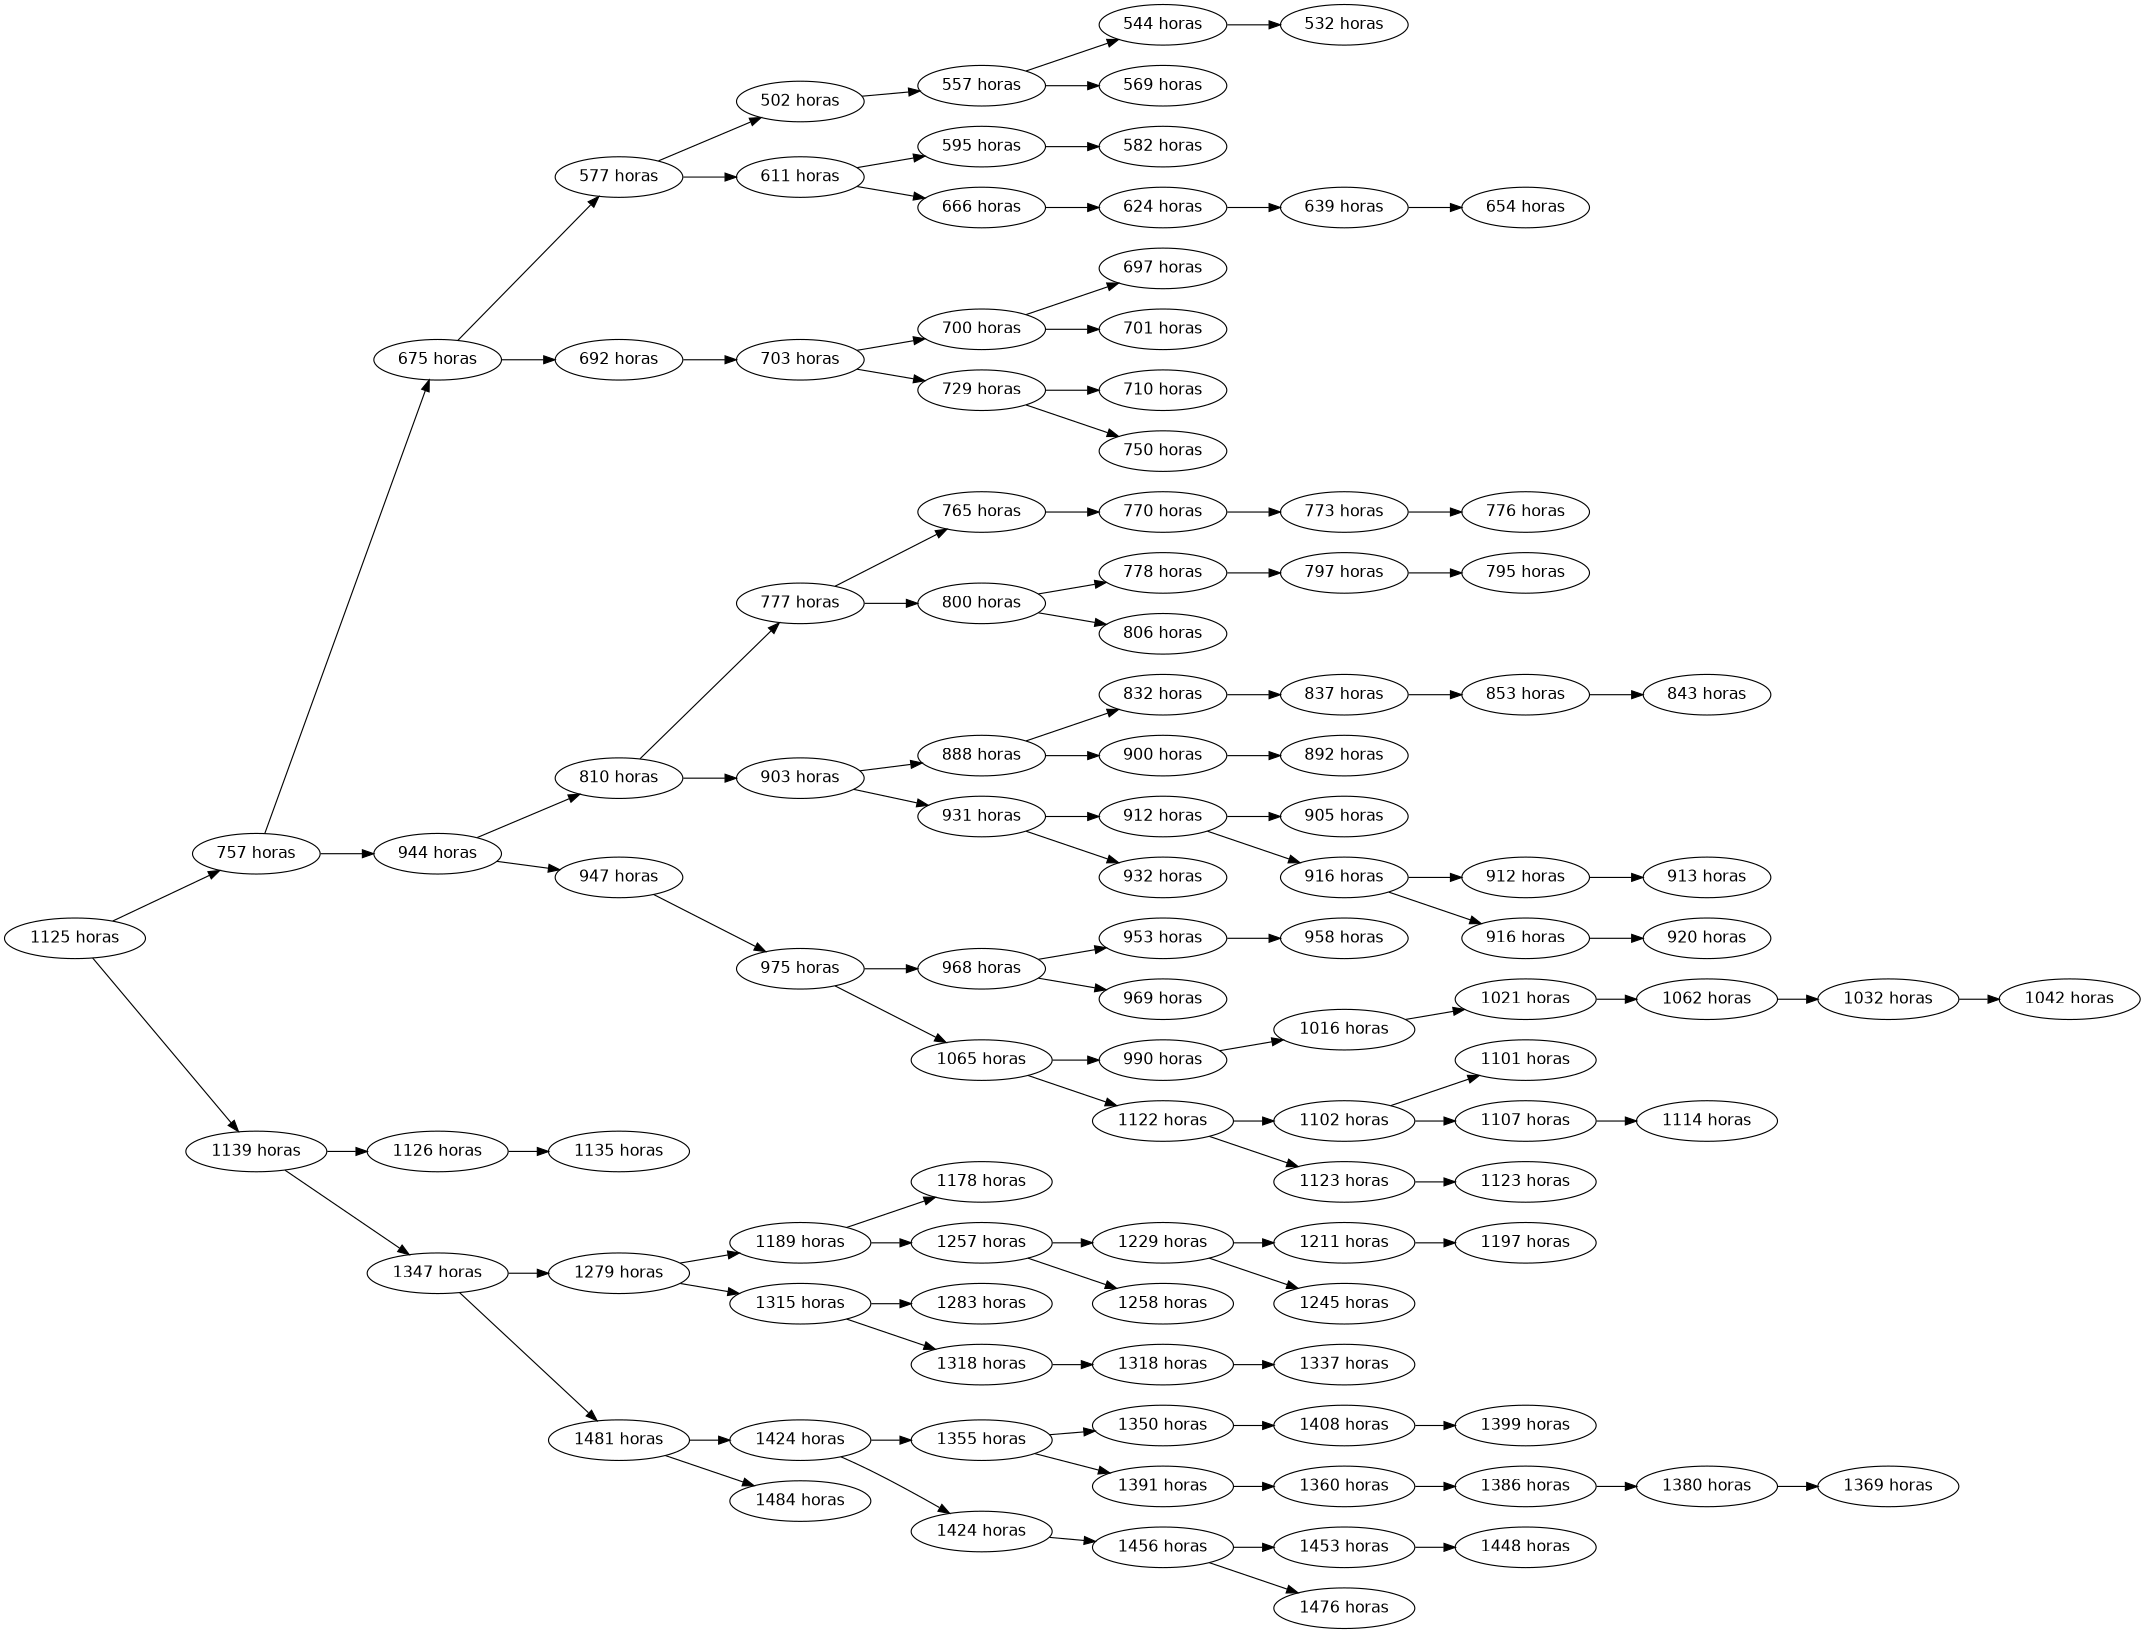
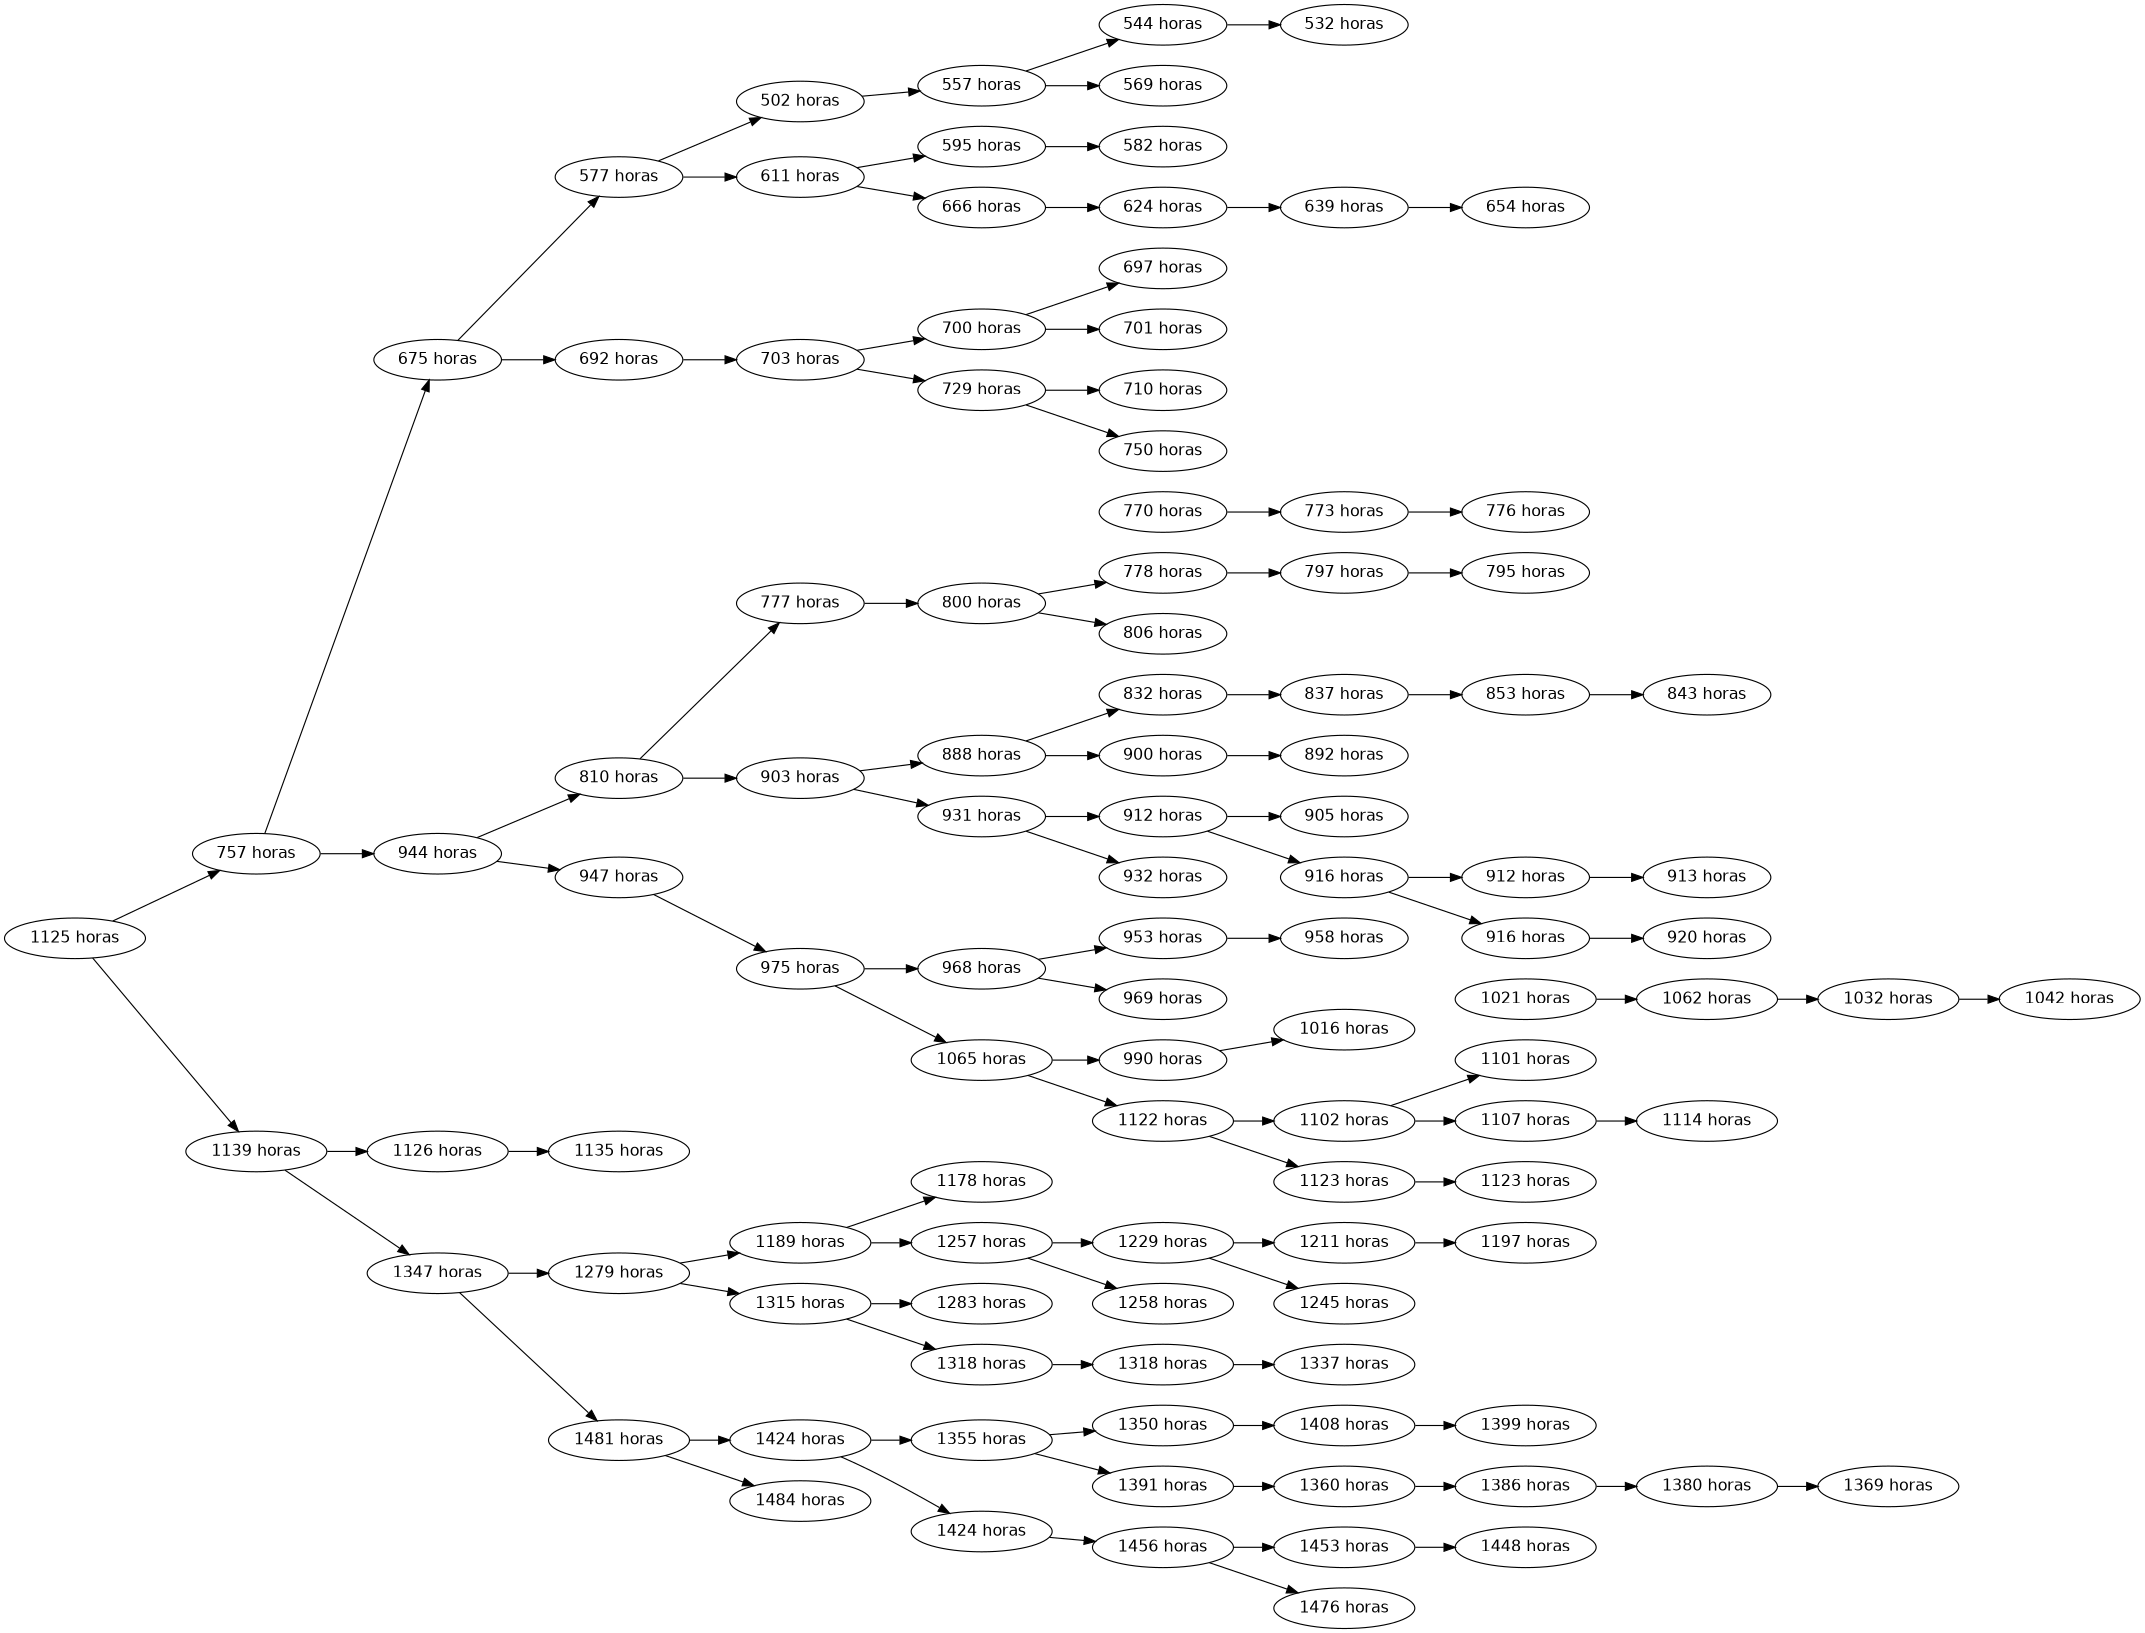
  digraph {
    fontname="DejaVu Sans"
    rankdir=LR
    node [fontname="DejaVu Sans"]
    edge [fontname="DejaVu Sans"]
    n1 [label="1125 horas"]
    n2 [label="757 horas"]
    n3 [label="1139 horas"]
    n4 [label="675 horas"]
    n5 [label="944 horas"]
    n6 [label="1126 horas"]
    n7 [label="1347 horas"]
    n8 [label="577 horas"]
    n9 [label="692 horas"]
    n10 [label="810 horas"]
    n11 [label="947 horas"]
    n12 [label="502 horas"]
    n13 [label="611 horas"]
    n14 [label="703 horas"]
    n15 [label="557 horas"]
    n16 [label="595 horas"]
    n17 [label="666 horas"]
    n18 [label="544 horas"]
    n19 [label="569 horas"]
    n20 [label="532 horas"]
    n21 [label="582 horas"]
    n22 [label="624 horas"]
    n23 [label="639 horas"]
    n24 [label="654 horas"]
    n25 [label="700 horas"]
    n26 [label="729 horas"]
    n27 [label="697 horas"]
    n28 [label="701 horas"]
    n29 [label="710 horas"]
    n30 [label="750 horas"]
    n31 [label="777 horas"]
    n32 [label="903 horas"]
    n33 [label="975 horas"]
-   n34 [label="765 horas"]
    n35 [label="800 horas"]
    n36 [label="888 horas"]
    n37 [label="931 horas"]
    n38 [label="770 horas"]
    n39 [label="778 horas"]
    n40 [label="806 horas"]
    n41 [label="773 horas"]
    n42 [label="776 horas"]
    n43 [label="797 horas"]
    n44 [label="795 horas"]
    n45 [label="832 horas"]
    n46 [label="900 horas"]
    n47 [label="912 horas"]
    n48 [label="932 horas"]
    n49 [label="837 horas"]
    n50 [label="892 horas"]
    n51 [label="853 horas"]
    n52 [label="843 horas"]
    n53 [label="905 horas"]
    n54 [label="916 horas"]
    n55 [label="912 horas"]
    n56 [label="916 horas"]
    n57 [label="913 horas"]
    n58 [label="920 horas"]
    n59 [label="968 horas"]
    n60 [label="1065 horas"]
    n61 [label="953 horas"]
    n62 [label="969 horas"]
    n63 [label="990 horas"]
    n64 [label="1122 horas"]
    n65 [label="958 horas"]
    n66 [label="1016 horas"]
    n67 [label="1102 horas"]
    n68 [label="1123 horas"]
    n69 [label="1021 horas"]
    n70 [label="1062 horas"]
    n71 [label="1032 horas"]
    n72 [label="1042 horas"]
    n73 [label="1101 horas"]
    n74 [label="1107 horas"]
    n75 [label="1123 horas"]
    n76 [label="1114 horas"]
    n77 [label="1135 horas"]
    n78 [label="1279 horas"]
    n79 [label="1481 horas"]
    n80 [label="1189 horas"]
    n81 [label="1315 horas"]
    n82 [label="1424 horas"]
    n83 [label="1484 horas"]
    n84 [label="1178 horas"]
    n85 [label="1257 horas"]
    n86 [label="1283 horas"]
    n87 [label="1318 horas"]
    n88 [label="1229 horas"]
    n89 [label="1258 horas"]
    n90 [label="1211 horas"]
    n91 [label="1245 horas"]
    n92 [label="1197 horas"]
    n93 [label="1318 horas"]
    n94 [label="1337 horas"]
    n95 [label="1355 horas"]
    n96 [label="1424 horas"]
    n97 [label="1350 horas"]
    n98 [label="1391 horas"]
    n99 [label="1456 horas"]
    n100 [label="1408 horas"]
    n101 [label="1360 horas"]
    n102 [label="1386 horas"]
    n103 [label="1399 horas"]
    n104 [label="1380 horas"]
    n105 [label="1369 horas"]
    n106 [label="1453 horas"]
    n107 [label="1476 horas"]
    n108 [label="1448 horas"]
    n1 -> n2
    n1 -> n3
    n2 -> n4
    n2 -> n5
    n3 -> n6
    n3 -> n7
    n4 -> n8
    n4 -> n9
    n5 -> n10
    n5 -> n11
    n6 -> n77
    n7 -> n78
    n7 -> n79
    n8 -> n12
    n8 -> n13
    n9 -> n14
    n10 -> n31
    n10 -> n32
    n11 -> n33
    n12 -> n15
    n13 -> n16
    n13 -> n17
    n14 -> n25
    n14 -> n26
    n15 -> n18
    n15 -> n19
    n16 -> n21
    n17 -> n22
    n18 -> n20
    n22 -> n23
    n23 -> n24
    n25 -> n27
    n25 -> n28
    n26 -> n29
    n26 -> n30
-   n31 -> n34
    n31 -> n35
    n32 -> n36
    n32 -> n37
    n33 -> n59
    n33 -> n60
-   n34 -> n38
    n35 -> n39
    n35 -> n40
    n36 -> n45
    n36 -> n46
    n37 -> n47
    n37 -> n48
    n38 -> n41
    n39 -> n43
    n41 -> n42
    n43 -> n44
    n45 -> n49
    n46 -> n50
    n47 -> n53
    n47 -> n54
    n49 -> n51
    n51 -> n52
    n54 -> n55
    n54 -> n56
    n55 -> n57
    n56 -> n58
    n59 -> n61
    n59 -> n62
    n60 -> n63
    n60 -> n64
    n61 -> n65
    n63 -> n66
    n64 -> n67
    n64 -> n68
-   n66 -> n69
    n67 -> n73
    n67 -> n74
    n68 -> n75
    n69 -> n70
    n70 -> n71
    n71 -> n72
    n74 -> n76
    n78 -> n80
    n78 -> n81
    n79 -> n82
    n79 -> n83
    n80 -> n84
    n80 -> n85
    n81 -> n86
    n81 -> n87
    n82 -> n95
    n82 -> n96
    n85 -> n88
    n85 -> n89
    n87 -> n93
    n88 -> n90
    n88 -> n91
    n90 -> n92
    n93 -> n94
    n95 -> n97
    n95 -> n98
    n96 -> n99
    n97 -> n100
    n98 -> n101
    n99 -> n106
    n99 -> n107
    n100 -> n103
    n101 -> n102
    n102 -> n104
    n104 -> n105
    n106 -> n108
  }
